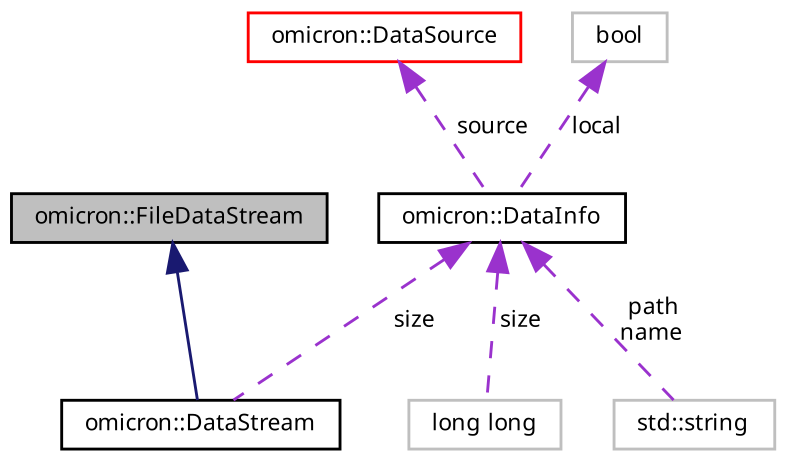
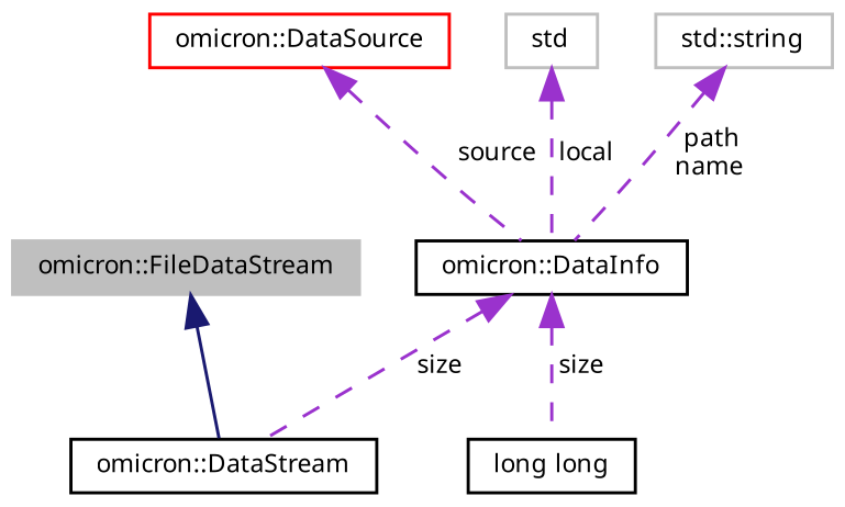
  digraph {
    node [color=black fontname="FreeSans.ttf" fontsize=8 shape=record]
    edge [color=darkorchid3 dir=back fontname="FreeSans.ttf" fontsize=8 labelfontname="FreeSans.ttf" labelfontsize=8 style=dashed]
-   n1 [fillcolor=grey75 fontcolor=black height=0.2 label="omicron::FileDataStream" style=filled width=0.4]
+   n1 [color=grey75 fillcolor=grey75 fontcolor=black height=0.2 label="omicron::FileDataStream" style=filled width=0.4]
    n2 [height=0.2 label="omicron::DataStream" width=0.4]
    n3 [height=0.2 label="omicron::DataInfo" width=0.4]
-   n4 [color=grey75 height=0.2 label="long long" width=0.4]
+   n4 [height=0.2 label="long long" width=0.4]
    n5 [color=red height=0.2 label="omicron::DataSource" width=0.4]
-   n6 [color=grey75 height=0.2 label=bool width=0.4]
+   n6 [color=grey75 height=0.2 label=std width=0.4]
    n7 [color=grey75 height=0.2 label="std::string" width=0.4]
    n1 -> n2 [color=midnightblue style=solid]
    n3 -> n2 [label=" size"]
    n3 -> n4 [label=" size"]
    n5 -> n3 [label=" source"]
    n6 -> n3 [label=" local"]
-   n3 -> n7 [label=" path\nname"]
+   n7 -> n3 [label=" path\nname"]
  }
